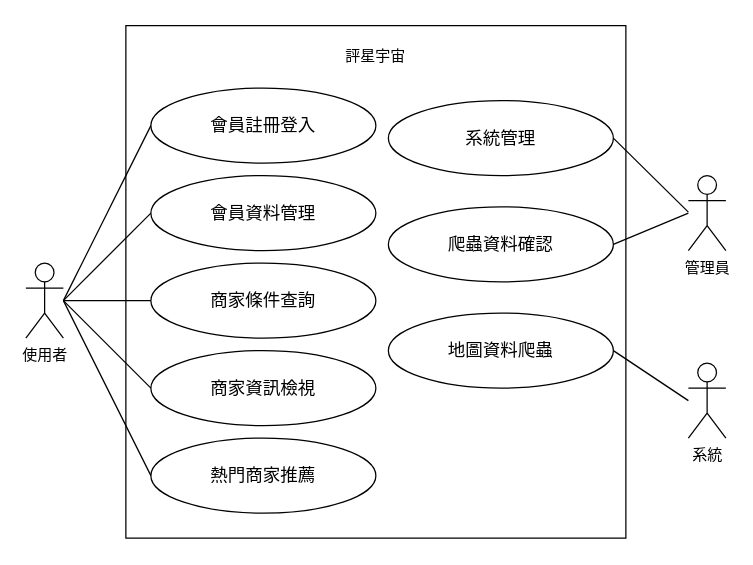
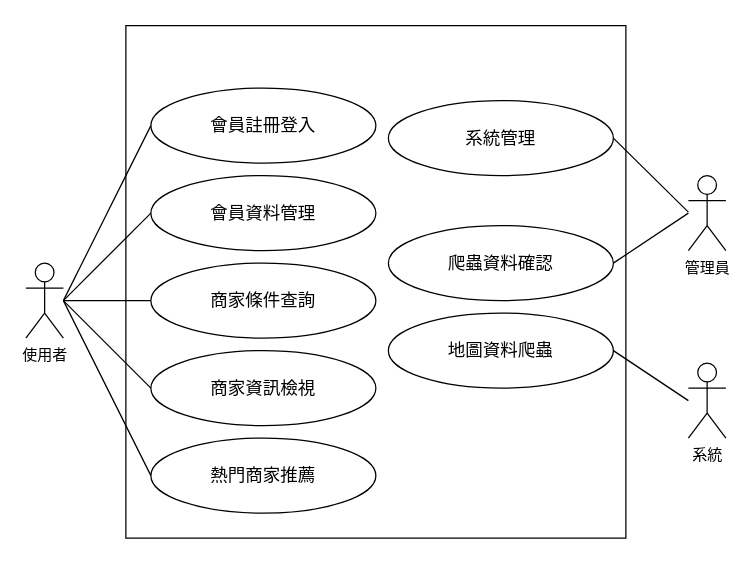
  <mxCell id="0" />
  <mxCell id="1" parent="0" />
  <mxCell id="2" value="使用者" style="shape=umlActor;verticalLabelPosition=bottom;verticalAlign=top;html=1;" parent="1" vertex="1"><mxGeometry x="20" y="210" width="30" height="60" as="geometry" /></mxCell>
  <mxCell id="3" value="" style="rounded=0;whiteSpace=wrap;html=1;" parent="1" vertex="1"><mxGeometry x="100" y="20" width="400" height="410" as="geometry" /></mxCell>
  <mxCell id="4" value="&lt;font style=&quot;font-size: 14px;&quot;&gt;會員註冊登入&lt;/font&gt;" style="ellipse;whiteSpace=wrap;html=1;" parent="1" vertex="1"><mxGeometry x="120" y="70" width="180" height="60" as="geometry" /></mxCell>
  <mxCell id="5" value="&lt;font style=&quot;font-size: 14px;&quot;&gt;會員資料管理&lt;/font&gt;" style="ellipse;whiteSpace=wrap;html=1;" parent="1" vertex="1"><mxGeometry x="120" y="140" width="180" height="60" as="geometry" /></mxCell>
  <mxCell id="6" value="&lt;font style=&quot;font-size: 14px;&quot;&gt;商家條件查詢&lt;/font&gt;" style="ellipse;whiteSpace=wrap;html=1;" parent="1" vertex="1"><mxGeometry x="120" y="210" width="180" height="60" as="geometry" /></mxCell>
  <mxCell id="7" value="&lt;font style=&quot;font-size: 14px;&quot;&gt;商家資訊檢視&lt;/font&gt;" style="ellipse;whiteSpace=wrap;html=1;" parent="1" vertex="1"><mxGeometry x="120" y="280" width="180" height="60" as="geometry" /></mxCell>
  <mxCell id="8" value="&lt;font style=&quot;font-size: 14px;&quot;&gt;熱門商家推薦&lt;/font&gt;" style="ellipse;whiteSpace=wrap;html=1;" parent="1" vertex="1"><mxGeometry x="120" y="350" width="180" height="60" as="geometry" /></mxCell>
  <mxCell id="9" value="" style="endArrow=none;html=1;rounded=0;entryX=0;entryY=0.5;entryDx=0;entryDy=0;" parent="1" target="4" edge="1"><mxGeometry width="50" height="50" relative="1" as="geometry"><mxPoint x="50" y="240" as="sourcePoint" /><mxPoint x="130" y="230" as="targetPoint" /></mxGeometry></mxCell>
  <mxCell id="10" value="" style="endArrow=none;html=1;rounded=0;entryX=0;entryY=0.5;entryDx=0;entryDy=0;" parent="1" target="5" edge="1"><mxGeometry width="50" height="50" relative="1" as="geometry"><mxPoint x="50" y="240" as="sourcePoint" /><mxPoint x="120" y="110" as="targetPoint" /></mxGeometry></mxCell>
  <mxCell id="11" value="" style="endArrow=none;html=1;rounded=0;entryX=0;entryY=0.5;entryDx=0;entryDy=0;" parent="1" source="2" target="6" edge="1"><mxGeometry width="50" height="50" relative="1" as="geometry"><mxPoint x="80" y="210" as="sourcePoint" /><mxPoint x="130" y="160" as="targetPoint" /></mxGeometry></mxCell>
  <mxCell id="12" value="" style="endArrow=none;html=1;rounded=0;entryX=0;entryY=0.5;entryDx=0;entryDy=0;" parent="1" target="7" edge="1"><mxGeometry width="50" height="50" relative="1" as="geometry"><mxPoint x="50" y="240" as="sourcePoint" /><mxPoint x="120" y="219.66" as="targetPoint" /></mxGeometry></mxCell>
  <mxCell id="13" value="" style="endArrow=none;html=1;rounded=0;entryX=0;entryY=0.5;entryDx=0;entryDy=0;" parent="1" target="8" edge="1"><mxGeometry width="50" height="50" relative="1" as="geometry"><mxPoint x="50" y="240" as="sourcePoint" /><mxPoint x="120" y="290.34" as="targetPoint" /></mxGeometry></mxCell>
  <mxCell id="14" value="系統" style="shape=umlActor;verticalLabelPosition=bottom;verticalAlign=top;html=1;" parent="1" vertex="1"><mxGeometry x="550" y="290" width="30" height="60" as="geometry" /></mxCell>
- <mxCell id="15" value="評星宇宙" style="text;html=1;align=center;verticalAlign=middle;whiteSpace=wrap;rounded=0;" parent="1" vertex="1"><mxGeometry x="100" y="30" width="400" height="30" as="geometry" /></mxCell>
  <mxCell id="16" value="&lt;font style=&quot;font-size: 14px;&quot;&gt;系統管理&lt;/font&gt;" style="ellipse;whiteSpace=wrap;html=1;" parent="1" vertex="1"><mxGeometry x="310" y="80" width="180" height="60" as="geometry" /></mxCell>
- <mxCell id="17" value="&lt;font style=&quot;font-size: 14px;&quot;&gt;爬蟲資料確認&lt;/font&gt;" style="ellipse;whiteSpace=wrap;html=1;" parent="1" vertex="1"><mxGeometry x="310" y="165" width="180" height="60" as="geometry" /></mxCell>
+ <mxCell id="17" value="&lt;font style=&quot;font-size: 14px;&quot;&gt;爬蟲資料確認&lt;/font&gt;" style="ellipse;whiteSpace=wrap;html=1;" parent="1" vertex="1"><mxGeometry x="310" y="180" width="180" height="60" as="geometry" /></mxCell>
  <mxCell id="18" value="管理員" style="shape=umlActor;verticalLabelPosition=bottom;verticalAlign=top;html=1;" parent="1" vertex="1"><mxGeometry x="550" y="140" width="30" height="60" as="geometry" /></mxCell>
  <mxCell id="19" value="" style="endArrow=none;html=1;rounded=0;entryX=1;entryY=0.5;entryDx=0;entryDy=0;" parent="1" target="16" edge="1"><mxGeometry width="50" height="50" relative="1" as="geometry"><mxPoint x="550" y="169.235" as="sourcePoint" /><mxPoint x="310" y="141" as="targetPoint" /></mxGeometry></mxCell>
  <mxCell id="20" value="" style="endArrow=none;html=1;rounded=0;entryX=1;entryY=0.5;entryDx=0;entryDy=0;" parent="1" target="17" edge="1"><mxGeometry width="50" height="50" relative="1" as="geometry"><mxPoint x="550" y="170" as="sourcePoint" /><mxPoint x="120" y="490" as="targetPoint" /></mxGeometry></mxCell>
  <mxCell id="21" value="&lt;span style=&quot;font-size: 14px;&quot;&gt;地圖資料爬蟲&lt;/span&gt;" style="ellipse;whiteSpace=wrap;html=1;" parent="1" vertex="1"><mxGeometry x="310" y="250" width="180" height="60" as="geometry" /></mxCell>
  <mxCell id="22" value="" style="endArrow=none;html=1;rounded=0;exitX=1;exitY=0.5;exitDx=0;exitDy=0;" parent="1" source="21" edge="1"><mxGeometry width="50" height="50" relative="1" as="geometry"><mxPoint x="300" y="379.66" as="sourcePoint" /><mxPoint x="550" y="320" as="targetPoint" /></mxGeometry></mxCell>
